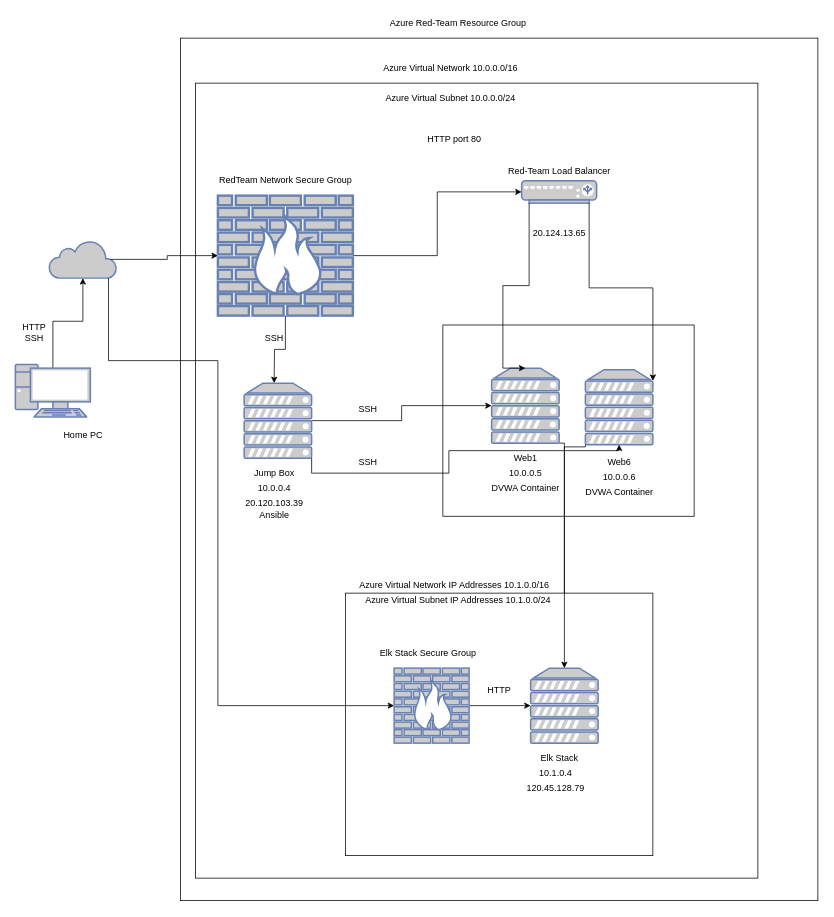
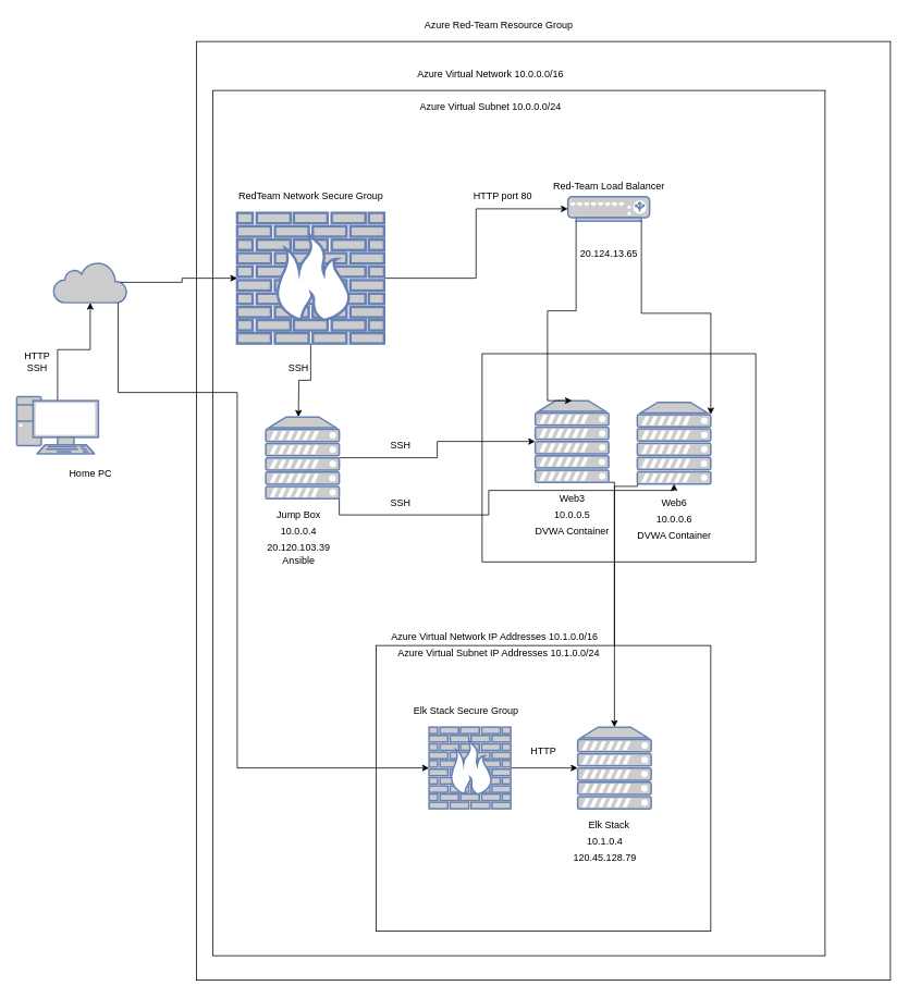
  <mxCell id="0" />
  <mxCell id="1" parent="0" />
  <mxCell id="2" style="edgeStyle=orthogonalEdgeStyle;rounded=0;orthogonalLoop=1;jettySize=auto;html=1;exitX=0.5;exitY=0.07;exitDx=0;exitDy=0;exitPerimeter=0;entryX=0.5;entryY=1;entryDx=0;entryDy=0;entryPerimeter=0;" parent="1" source="3" target="4" edge="1"><mxGeometry relative="1" as="geometry" /></mxCell>
  <mxCell id="3" value="" style="fontColor=#0066CC;verticalAlign=top;verticalLabelPosition=bottom;labelPosition=center;align=center;html=1;outlineConnect=0;fillColor=#CCCCCC;strokeColor=#6881B3;gradientColor=none;gradientDirection=north;strokeWidth=2;shape=mxgraph.networks.pc;" parent="1" vertex="1"><mxGeometry x="20" y="485" width="100" height="70" as="geometry" /></mxCell>
  <mxCell id="4" value="" style="html=1;outlineConnect=0;fillColor=#CCCCCC;strokeColor=#6881B3;gradientColor=none;gradientDirection=north;strokeWidth=2;shape=mxgraph.networks.cloud;fontColor=#ffffff;" parent="1" vertex="1"><mxGeometry x="65" y="320" width="90" height="50" as="geometry" /></mxCell>
  <mxCell id="5" value="" style="whiteSpace=wrap;html=1;" parent="1" vertex="1"><mxGeometry x="240" y="50" width="850" height="1150" as="geometry" /></mxCell>
  <mxCell id="6" value="Azure Red-Team Resource Group" style="text;html=1;align=center;verticalAlign=middle;resizable=0;points=[];autosize=1;strokeColor=none;fillColor=none;" parent="1" vertex="1"><mxGeometry x="510" y="20" width="200" height="20" as="geometry" /></mxCell>
  <mxCell id="7" value="" style="whiteSpace=wrap;html=1;" parent="1" vertex="1"><mxGeometry x="260" y="110" width="750" height="1060" as="geometry" /></mxCell>
  <mxCell id="8" value="RedTeam Network Secure Group" style="text;html=1;resizable=0;autosize=1;align=center;verticalAlign=middle;points=[];fillColor=none;strokeColor=none;rounded=0;" parent="1" vertex="1"><mxGeometry x="280" y="230" width="200" height="20" as="geometry" /></mxCell>
  <mxCell id="9" style="edgeStyle=orthogonalEdgeStyle;rounded=0;orthogonalLoop=1;jettySize=auto;html=1;exitX=0.5;exitY=1;exitDx=0;exitDy=0;exitPerimeter=0;" parent="1" source="11" edge="1"><mxGeometry relative="1" as="geometry"><mxPoint x="365" y="510" as="targetPoint" /></mxGeometry></mxCell>
  <mxCell id="10" style="edgeStyle=orthogonalEdgeStyle;rounded=0;orthogonalLoop=1;jettySize=auto;html=1;exitX=1;exitY=0.5;exitDx=0;exitDy=0;exitPerimeter=0;entryX=0;entryY=0.5;entryDx=0;entryDy=0;entryPerimeter=0;" parent="1" source="11" target="12" edge="1"><mxGeometry relative="1" as="geometry" /></mxCell>
  <mxCell id="11" value="" style="fontColor=#0066CC;verticalAlign=top;verticalLabelPosition=bottom;labelPosition=center;align=center;html=1;outlineConnect=0;fillColor=#CCCCCC;strokeColor=#6881B3;gradientColor=none;gradientDirection=north;strokeWidth=2;shape=mxgraph.networks.firewall;" parent="1" vertex="1"><mxGeometry x="290" y="260" width="180" height="160" as="geometry" /></mxCell>
  <mxCell id="12" value="" style="fontColor=#0066CC;verticalAlign=top;verticalLabelPosition=bottom;labelPosition=center;align=center;html=1;outlineConnect=0;fillColor=#CCCCCC;strokeColor=#6881B3;gradientColor=none;gradientDirection=north;strokeWidth=2;shape=mxgraph.networks.load_balancer;" parent="1" vertex="1"><mxGeometry x="695" y="240" width="100" height="30" as="geometry" /></mxCell>
  <mxCell id="13" value="" style="fontColor=#0066CC;verticalAlign=top;verticalLabelPosition=bottom;labelPosition=center;align=center;html=1;outlineConnect=0;fillColor=#CCCCCC;strokeColor=#6881B3;gradientColor=none;gradientDirection=north;strokeWidth=2;shape=mxgraph.networks.server;" parent="1" vertex="1"><mxGeometry x="325" y="510" width="90" height="100" as="geometry" /></mxCell>
  <mxCell id="14" style="edgeStyle=orthogonalEdgeStyle;rounded=0;orthogonalLoop=1;jettySize=auto;html=1;exitX=0.91;exitY=0.5;exitDx=0;exitDy=0;exitPerimeter=0;" parent="1" source="4" target="11" edge="1"><mxGeometry relative="1" as="geometry" /></mxCell>
  <mxCell id="15" value="Jump Box" style="text;html=1;resizable=0;autosize=1;align=center;verticalAlign=middle;points=[];fillColor=none;strokeColor=none;rounded=0;" parent="1" vertex="1"><mxGeometry x="330" y="620" width="70" height="20" as="geometry" /></mxCell>
  <mxCell id="16" value="10.0.0.4" style="text;html=1;resizable=0;autosize=1;align=center;verticalAlign=middle;points=[];fillColor=none;strokeColor=none;rounded=0;" parent="1" vertex="1"><mxGeometry x="335" y="640" width="60" height="20" as="geometry" /></mxCell>
  <mxCell id="17" value="Ansible" style="text;html=1;resizable=0;autosize=1;align=center;verticalAlign=middle;points=[];fillColor=none;strokeColor=none;rounded=0;" parent="1" vertex="1"><mxGeometry x="340" y="676" width="50" height="20" as="geometry" /></mxCell>
  <mxCell id="18" value="Red-Team Load Balancer" style="text;html=1;resizable=0;autosize=1;align=center;verticalAlign=middle;points=[];fillColor=none;strokeColor=none;rounded=0;" parent="1" vertex="1"><mxGeometry x="670" y="217" width="150" height="20" as="geometry" /></mxCell>
  <mxCell id="19" value="20.124.13.65" style="text;html=1;resizable=0;autosize=1;align=center;verticalAlign=middle;points=[];fillColor=none;strokeColor=none;rounded=0;" parent="1" vertex="1"><mxGeometry x="700" y="300" width="90" height="20" as="geometry" /></mxCell>
  <mxCell id="20" value="SSH" style="text;html=1;resizable=0;autosize=1;align=center;verticalAlign=middle;points=[];fillColor=none;strokeColor=none;rounded=0;" parent="1" vertex="1"><mxGeometry x="345" y="440" width="40" height="20" as="geometry" /></mxCell>
  <mxCell id="21" value="HTTP" style="text;html=1;resizable=0;autosize=1;align=center;verticalAlign=middle;points=[];fillColor=none;strokeColor=none;rounded=0;" parent="1" vertex="1"><mxGeometry x="20" y="425" width="50" height="20" as="geometry" /></mxCell>
  <mxCell id="22" value="SSH" style="text;html=1;resizable=0;autosize=1;align=center;verticalAlign=middle;points=[];fillColor=none;strokeColor=none;rounded=0;" parent="1" vertex="1"><mxGeometry x="25" y="440" width="40" height="20" as="geometry" /></mxCell>
  <mxCell id="23" value="" style="whiteSpace=wrap;html=1;" parent="1" vertex="1"><mxGeometry x="590" y="432.5" width="335" height="255" as="geometry" /></mxCell>
  <mxCell id="24" style="edgeStyle=orthogonalEdgeStyle;rounded=0;orthogonalLoop=1;jettySize=auto;html=1;exitX=0.9;exitY=1;exitDx=0;exitDy=0;exitPerimeter=0;entryX=1;entryY=0.15;entryDx=0;entryDy=0;entryPerimeter=0;" parent="1" source="12" target="27" edge="1"><mxGeometry relative="1" as="geometry"><Array as="points"><mxPoint x="785" y="383" /><mxPoint x="870" y="383" /></Array></mxGeometry></mxCell>
  <mxCell id="25" style="edgeStyle=orthogonalEdgeStyle;rounded=0;orthogonalLoop=1;jettySize=auto;html=1;exitX=1;exitY=1;exitDx=0;exitDy=0;exitPerimeter=0;entryX=0.5;entryY=0;entryDx=0;entryDy=0;entryPerimeter=0;" edge="1" parent="1" source="26" target="45"><mxGeometry relative="1" as="geometry"><mxPoint x="745" y="700" as="sourcePoint" /><Array as="points"><mxPoint x="752" y="590" /></Array></mxGeometry></mxCell>
  <mxCell id="26" value="" style="fontColor=#0066CC;verticalAlign=top;verticalLabelPosition=bottom;labelPosition=center;align=center;html=1;outlineConnect=0;fillColor=#CCCCCC;strokeColor=#6881B3;gradientColor=none;gradientDirection=north;strokeWidth=2;shape=mxgraph.networks.server;" parent="1" vertex="1"><mxGeometry x="655" y="490" width="90" height="100" as="geometry" /></mxCell>
  <mxCell id="27" value="" style="fontColor=#0066CC;verticalAlign=top;verticalLabelPosition=bottom;labelPosition=center;align=center;html=1;outlineConnect=0;fillColor=#CCCCCC;strokeColor=#6881B3;gradientColor=none;gradientDirection=north;strokeWidth=2;shape=mxgraph.networks.server;" parent="1" vertex="1"><mxGeometry x="780" y="492" width="90" height="100" as="geometry" /></mxCell>
- <mxCell id="28" value="Web1" style="text;html=1;resizable=0;autosize=1;align=center;verticalAlign=middle;points=[];fillColor=none;strokeColor=none;rounded=0;" parent="1" vertex="1"><mxGeometry x="675" y="600" width="50" height="20" as="geometry" /></mxCell>
+ <mxCell id="28" value="Web3" style="text;html=1;resizable=0;autosize=1;align=center;verticalAlign=middle;points=[];fillColor=none;strokeColor=none;rounded=0;" parent="1" vertex="1"><mxGeometry x="675" y="600" width="50" height="20" as="geometry" /></mxCell>
  <mxCell id="29" value="10.0.0.5" style="text;html=1;resizable=0;autosize=1;align=center;verticalAlign=middle;points=[];fillColor=none;strokeColor=none;rounded=0;" parent="1" vertex="1"><mxGeometry x="670" y="620" width="60" height="20" as="geometry" /></mxCell>
  <mxCell id="30" value="DVWA Container" style="text;html=1;resizable=0;autosize=1;align=center;verticalAlign=middle;points=[];fillColor=none;strokeColor=none;rounded=0;" parent="1" vertex="1"><mxGeometry x="645" y="640" width="110" height="20" as="geometry" /></mxCell>
  <mxCell id="31" value="Web6" style="text;html=1;resizable=0;autosize=1;align=center;verticalAlign=middle;points=[];fillColor=none;strokeColor=none;rounded=0;" parent="1" vertex="1"><mxGeometry x="800" y="605" width="50" height="20" as="geometry" /></mxCell>
  <mxCell id="32" value="10.0.0.6" style="text;html=1;resizable=0;autosize=1;align=center;verticalAlign=middle;points=[];fillColor=none;strokeColor=none;rounded=0;" parent="1" vertex="1"><mxGeometry x="795" y="625" width="60" height="20" as="geometry" /></mxCell>
  <mxCell id="33" value="DVWA Container" style="text;html=1;resizable=0;autosize=1;align=center;verticalAlign=middle;points=[];fillColor=none;strokeColor=none;rounded=0;" parent="1" vertex="1"><mxGeometry x="770" y="645" width="110" height="20" as="geometry" /></mxCell>
  <mxCell id="34" style="edgeStyle=orthogonalEdgeStyle;rounded=0;orthogonalLoop=1;jettySize=auto;html=1;exitX=1;exitY=0.5;exitDx=0;exitDy=0;exitPerimeter=0;entryX=0;entryY=0.5;entryDx=0;entryDy=0;entryPerimeter=0;" parent="1" source="13" target="26" edge="1"><mxGeometry relative="1" as="geometry" /></mxCell>
  <mxCell id="35" style="edgeStyle=orthogonalEdgeStyle;rounded=0;orthogonalLoop=1;jettySize=auto;html=1;exitX=1;exitY=1;exitDx=0;exitDy=0;exitPerimeter=0;" parent="1" source="13" target="27" edge="1"><mxGeometry relative="1" as="geometry"><Array as="points"><mxPoint x="415" y="630" /><mxPoint x="598" y="630" /><mxPoint x="598" y="600" /><mxPoint x="825" y="600" /></Array></mxGeometry></mxCell>
  <mxCell id="36" value="SSH" style="text;html=1;resizable=0;autosize=1;align=center;verticalAlign=middle;points=[];fillColor=none;strokeColor=none;rounded=0;" parent="1" vertex="1"><mxGeometry x="470" y="535" width="40" height="20" as="geometry" /></mxCell>
  <mxCell id="37" value="SSH" style="text;html=1;resizable=0;autosize=1;align=center;verticalAlign=middle;points=[];fillColor=none;strokeColor=none;rounded=0;" parent="1" vertex="1"><mxGeometry x="470" y="605" width="40" height="20" as="geometry" /></mxCell>
  <mxCell id="38" value="20.120.103.39" style="text;html=1;resizable=0;autosize=1;align=center;verticalAlign=middle;points=[];fillColor=none;strokeColor=none;rounded=0;" parent="1" vertex="1"><mxGeometry x="320" y="660" width="90" height="20" as="geometry" /></mxCell>
- <mxCell id="39" value="HTTP port 80" style="text;html=1;resizable=0;autosize=1;align=center;verticalAlign=middle;points=[];fillColor=none;strokeColor=none;rounded=0;" parent="1" vertex="1"><mxGeometry x="560" y="175" width="90" height="20" as="geometry" /></mxCell>
+ <mxCell id="39" value="HTTP port 80" style="text;html=1;resizable=0;autosize=1;align=center;verticalAlign=middle;points=[];fillColor=none;strokeColor=none;rounded=0;" parent="1" vertex="1"><mxGeometry x="570" y="230" width="90" height="20" as="geometry" /></mxCell>
  <mxCell id="40" style="edgeStyle=orthogonalEdgeStyle;rounded=0;orthogonalLoop=1;jettySize=auto;html=1;exitX=0.1;exitY=1;exitDx=0;exitDy=0;exitPerimeter=0;entryX=0.5;entryY=0;entryDx=0;entryDy=0;entryPerimeter=0;" parent="1" source="12" target="26" edge="1"><mxGeometry relative="1" as="geometry"><Array as="points"><mxPoint x="705" y="380" /><mxPoint x="670" y="380" /><mxPoint x="670" y="490" /></Array></mxGeometry></mxCell>
  <mxCell id="41" value="Azure Virtual Network 10.0.0.0/16" style="text;html=1;resizable=0;autosize=1;align=center;verticalAlign=middle;points=[];fillColor=none;strokeColor=none;rounded=0;" parent="1" vertex="1"><mxGeometry x="505" y="80" width="190" height="20" as="geometry" /></mxCell>
  <mxCell id="42" value="Azure Virtual Subnet 10.0.0.0/24" style="text;html=1;resizable=0;autosize=1;align=center;verticalAlign=middle;points=[];fillColor=none;strokeColor=none;rounded=0;" parent="1" vertex="1"><mxGeometry x="505" y="120" width="190" height="20" as="geometry" /></mxCell>
  <mxCell id="43" value="Home PC" style="text;html=1;resizable=0;autosize=1;align=center;verticalAlign=middle;points=[];fillColor=none;strokeColor=none;rounded=0;" parent="1" vertex="1"><mxGeometry x="75" y="569" width="70" height="20" as="geometry" /></mxCell>
  <mxCell id="44" value="" style="whiteSpace=wrap;html=1;" vertex="1" parent="1"><mxGeometry x="460" y="790" width="410" height="350" as="geometry" /></mxCell>
  <mxCell id="45" value="" style="fontColor=#0066CC;verticalAlign=top;verticalLabelPosition=bottom;labelPosition=center;align=center;html=1;outlineConnect=0;fillColor=#CCCCCC;strokeColor=#6881B3;gradientColor=none;gradientDirection=north;strokeWidth=2;shape=mxgraph.networks.server;" vertex="1" parent="1"><mxGeometry x="707" y="890" width="90" height="100" as="geometry" /></mxCell>
  <mxCell id="46" style="edgeStyle=orthogonalEdgeStyle;rounded=0;orthogonalLoop=1;jettySize=auto;html=1;exitX=1;exitY=0.5;exitDx=0;exitDy=0;exitPerimeter=0;entryX=0;entryY=0.5;entryDx=0;entryDy=0;entryPerimeter=0;" edge="1" parent="1" source="47" target="45"><mxGeometry relative="1" as="geometry" /></mxCell>
  <mxCell id="47" value="" style="fontColor=#0066CC;verticalAlign=top;verticalLabelPosition=bottom;labelPosition=center;align=center;html=1;outlineConnect=0;fillColor=#CCCCCC;strokeColor=#6881B3;gradientColor=none;gradientDirection=north;strokeWidth=2;shape=mxgraph.networks.firewall;" vertex="1" parent="1"><mxGeometry x="525" y="890" width="100" height="100" as="geometry" /></mxCell>
  <mxCell id="48" value="Elk Stack" style="text;html=1;resizable=0;autosize=1;align=center;verticalAlign=middle;points=[];fillColor=none;strokeColor=none;rounded=0;" vertex="1" parent="1"><mxGeometry x="710" y="1000" width="70" height="20" as="geometry" /></mxCell>
  <mxCell id="49" value="10.1.0.4" style="text;html=1;resizable=0;autosize=1;align=center;verticalAlign=middle;points=[];fillColor=none;strokeColor=none;rounded=0;" vertex="1" parent="1"><mxGeometry x="710" y="1020" width="60" height="20" as="geometry" /></mxCell>
  <mxCell id="50" value="120.45.128.79" style="text;html=1;resizable=0;autosize=1;align=center;verticalAlign=middle;points=[];fillColor=none;strokeColor=none;rounded=0;" vertex="1" parent="1"><mxGeometry x="695" y="1040" width="90" height="20" as="geometry" /></mxCell>
  <mxCell id="51" style="edgeStyle=orthogonalEdgeStyle;rounded=0;orthogonalLoop=1;jettySize=auto;html=1;exitX=0.88;exitY=1;exitDx=0;exitDy=0;exitPerimeter=0;entryX=0;entryY=0.5;entryDx=0;entryDy=0;entryPerimeter=0;" edge="1" parent="1" source="4" target="47"><mxGeometry relative="1" as="geometry"><mxPoint x="144.2" y="480" as="sourcePoint" /><Array as="points"><mxPoint x="144" y="480" /><mxPoint x="290" y="480" /><mxPoint x="290" y="940" /></Array></mxGeometry></mxCell>
  <mxCell id="52" value="HTTP" style="text;html=1;resizable=0;autosize=1;align=center;verticalAlign=middle;points=[];fillColor=none;strokeColor=none;rounded=0;" vertex="1" parent="1"><mxGeometry x="640" y="910" width="50" height="20" as="geometry" /></mxCell>
  <mxCell id="53" value="Azure Virtual Network IP Addresses 10.1.0.0/16" style="text;html=1;resizable=0;autosize=1;align=center;verticalAlign=middle;points=[];fillColor=none;strokeColor=none;rounded=0;" vertex="1" parent="1"><mxGeometry x="470" y="770" width="270" height="20" as="geometry" /></mxCell>
  <mxCell id="54" value="Azure Virtual Subnet IP Addresses 10.1.0.0/24" style="text;html=1;resizable=0;autosize=1;align=center;verticalAlign=middle;points=[];fillColor=none;strokeColor=none;rounded=0;" vertex="1" parent="1"><mxGeometry x="480" y="790" width="260" height="20" as="geometry" /></mxCell>
  <mxCell id="55" value="Elk Stack Secure Group" style="text;html=1;resizable=0;autosize=1;align=center;verticalAlign=middle;points=[];fillColor=none;strokeColor=none;rounded=0;" vertex="1" parent="1"><mxGeometry x="500" y="860" width="140" height="20" as="geometry" /></mxCell>
  <mxCell id="56" style="edgeStyle=orthogonalEdgeStyle;rounded=0;orthogonalLoop=1;jettySize=auto;html=1;exitX=0;exitY=1;exitDx=0;exitDy=0;exitPerimeter=0;entryX=0.5;entryY=0;entryDx=0;entryDy=0;entryPerimeter=0;" edge="1" parent="1" source="27" target="45"><mxGeometry relative="1" as="geometry"><mxPoint x="780" y="595" as="sourcePoint" /><mxPoint x="752" y="890" as="targetPoint" /><Array as="points"><mxPoint x="752" y="595" /></Array></mxGeometry></mxCell>
